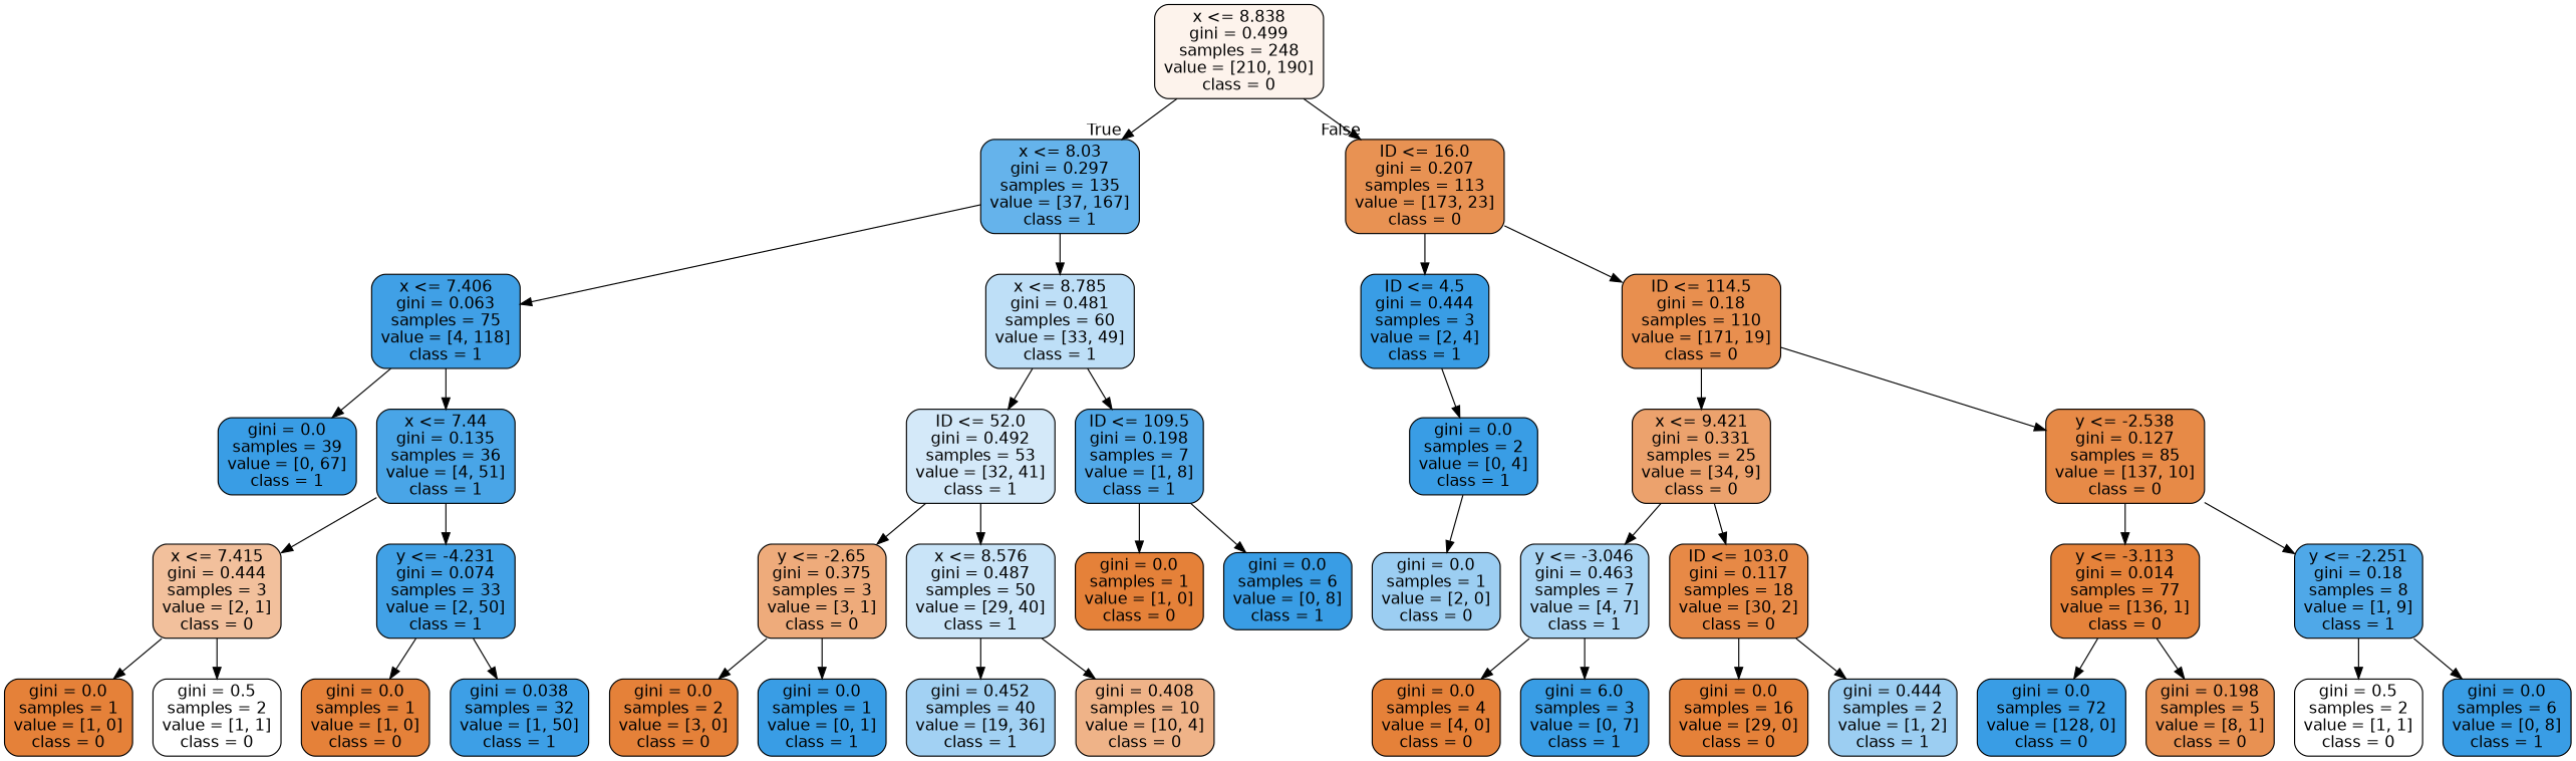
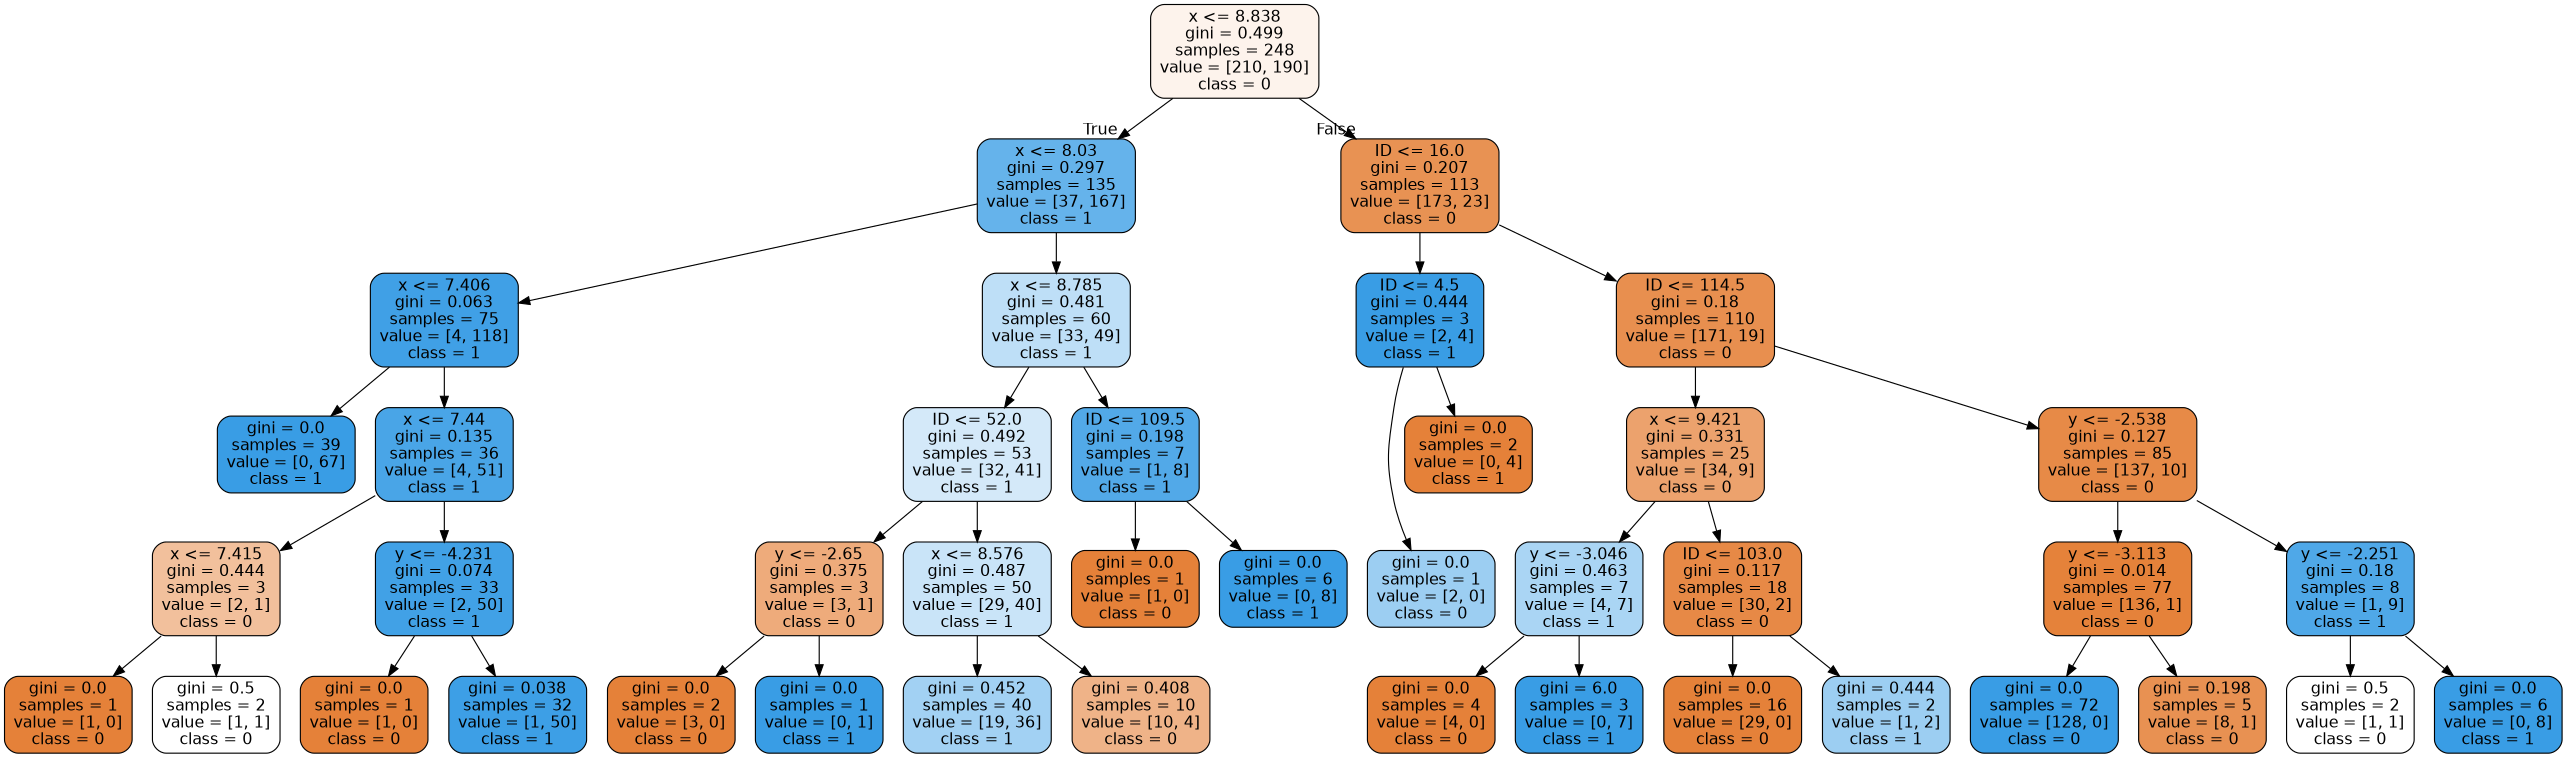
  digraph {
    node [color=black fillcolor="#399de5" fontname=helvetica shape=box style="filled, rounded"]
    edge [fontname=helvetica]
    n1 [fillcolor="#fdf3ec" label="x <= 8.838\ngini = 0.499\nsamples = 248\nvalue = [210, 190]\nclass = 0"]
    n2 [fillcolor="#65b3eb" label="x <= 8.03\ngini = 0.297\nsamples = 135\nvalue = [37, 167]\nclass = 1"]
    n3 [fillcolor="#e89253" label="ID <= 16.0\ngini = 0.207\nsamples = 113\nvalue = [173, 23]\nclass = 0"]
    n4 [fillcolor="#40a0e6" label="x <= 7.406\ngini = 0.063\nsamples = 75\nvalue = [4, 118]\nclass = 1"]
    n5 [fillcolor="#bedff7" label="x <= 8.785\ngini = 0.481\nsamples = 60\nvalue = [33, 49]\nclass = 1"]
    n6 [label="ID <= 4.5\ngini = 0.444\nsamples = 3\nvalue = [2, 4]\nclass = 1"]
    n7 [fillcolor="#e88f4f" label="ID <= 114.5\ngini = 0.18\nsamples = 110\nvalue = [171, 19]\nclass = 0"]
    n8 [label="gini = 0.0\nsamples = 39\nvalue = [0, 67]\nclass = 1"]
    n9 [fillcolor="#49a5e7" label="x <= 7.44\ngini = 0.135\nsamples = 36\nvalue = [4, 51]\nclass = 1"]
    n10 [fillcolor="#d4e9f9" label="ID <= 52.0\ngini = 0.492\nsamples = 53\nvalue = [32, 41]\nclass = 1"]
    n11 [fillcolor="#52a9e8" label="ID <= 109.5\ngini = 0.198\nsamples = 7\nvalue = [1, 8]\nclass = 1"]
    n12 [fillcolor="#f2c09c" label="x <= 7.415\ngini = 0.444\nsamples = 3\nvalue = [2, 1]\nclass = 0"]
    n13 [fillcolor="#41a1e6" label="y <= -4.231\ngini = 0.074\nsamples = 33\nvalue = [2, 50]\nclass = 1"]
    n14 [fillcolor="#e58139" label="gini = 0.0\nsamples = 1\nvalue = [1, 0]\nclass = 0"]
    n15 [fillcolor="#ffffff" label="gini = 0.5\nsamples = 2\nvalue = [1, 1]\nclass = 0"]
    n16 [fillcolor="#e58139" label="gini = 0.0\nsamples = 1\nvalue = [1, 0]\nclass = 0"]
    n17 [fillcolor="#3d9fe6" label="gini = 0.038\nsamples = 32\nvalue = [1, 50]\nclass = 1"]
    n18 [fillcolor="#eeab7b" label="y <= -2.65\ngini = 0.375\nsamples = 3\nvalue = [3, 1]\nclass = 0"]
    n19 [fillcolor="#c9e4f8" label="x <= 8.576\ngini = 0.487\nsamples = 50\nvalue = [29, 40]\nclass = 1"]
    n20 [fillcolor="#e58139" label="gini = 0.0\nsamples = 1\nvalue = [1, 0]\nclass = 0"]
    n21 [label="gini = 0.0\nsamples = 6\nvalue = [0, 8]\nclass = 1"]
    n22 [fillcolor="#e58139" label="gini = 0.0\nsamples = 2\nvalue = [3, 0]\nclass = 0"]
    n23 [label="gini = 0.0\nsamples = 1\nvalue = [0, 1]\nclass = 1"]
    n24 [fillcolor="#a2d1f3" label="gini = 0.452\nsamples = 40\nvalue = [19, 36]\nclass = 1"]
    n25 [fillcolor="#efb388" label="gini = 0.408\nsamples = 10\nvalue = [10, 4]\nclass = 0"]
    n26 [fillcolor="#9ccef2" label="gini = 0.0\nsamples = 1\nvalue = [2, 0]\nclass = 0"]
-   n27 [label="gini = 0.0\nsamples = 2\nvalue = [0, 4]\nclass = 1"]
+   n27 [fillcolor="#e58139" label="gini = 0.0\nsamples = 2\nvalue = [0, 4]\nclass = 1"]
    n28 [fillcolor="#eca26d" label="x <= 9.421\ngini = 0.331\nsamples = 25\nvalue = [34, 9]\nclass = 0"]
    n29 [fillcolor="#e78a47" label="y <= -2.538\ngini = 0.127\nsamples = 85\nvalue = [137, 10]\nclass = 0"]
    n30 [fillcolor="#aad5f4" label="y <= -3.046\ngini = 0.463\nsamples = 7\nvalue = [4, 7]\nclass = 1"]
    n31 [fillcolor="#e78946" label="ID <= 103.0\ngini = 0.117\nsamples = 18\nvalue = [30, 2]\nclass = 0"]
    n32 [fillcolor="#e5823a" label="y <= -3.113\ngini = 0.014\nsamples = 77\nvalue = [136, 1]\nclass = 0"]
    n33 [fillcolor="#4fa8e8" label="y <= -2.251\ngini = 0.18\nsamples = 8\nvalue = [1, 9]\nclass = 1"]
    n34 [fillcolor="#e58139" label="gini = 0.0\nsamples = 4\nvalue = [4, 0]\nclass = 0"]
    n35 [label="gini = 6.0\nsamples = 3\nvalue = [0, 7]\nclass = 1"]
    n36 [fillcolor="#e58139" label="gini = 0.0\nsamples = 16\nvalue = [29, 0]\nclass = 0"]
    n37 [fillcolor="#9ccef2" label="gini = 0.444\nsamples = 2\nvalue = [1, 2]\nclass = 1"]
    n38 [label="gini = 0.0\nsamples = 72\nvalue = [128, 0]\nclass = 0"]
    n39 [fillcolor="#e89152" label="gini = 0.198\nsamples = 5\nvalue = [8, 1]\nclass = 0"]
    n40 [fillcolor="#ffffff" label="gini = 0.5\nsamples = 2\nvalue = [1, 1]\nclass = 0"]
    n41 [label="gini = 0.0\nsamples = 6\nvalue = [0, 8]\nclass = 1"]
    n1 -> n2 [headlabel=True labelangle=45 labeldistance=2.5]
    n1 -> n3 [headlabel=False labelangle=-45 labeldistance=2.5]
    n2 -> n4
    n2 -> n5
    n3 -> n6
    n3 -> n7
    n4 -> n8
    n4 -> n9
    n5 -> n10
    n5 -> n11
-   n27 -> n26
+   n6 -> n26
    n6 -> n27
    n7 -> n28
    n7 -> n29
    n9 -> n12
    n9 -> n13
    n10 -> n18
    n10 -> n19
    n11 -> n20
    n11 -> n21
    n12 -> n14
    n12 -> n15
    n13 -> n16
    n13 -> n17
    n18 -> n22
    n18 -> n23
    n19 -> n24
    n19 -> n25
    n28 -> n30
    n28 -> n31
    n29 -> n32
    n29 -> n33
    n30 -> n34
    n30 -> n35
    n31 -> n36
    n31 -> n37
    n32 -> n38
    n32 -> n39
    n33 -> n40
    n33 -> n41
  }
